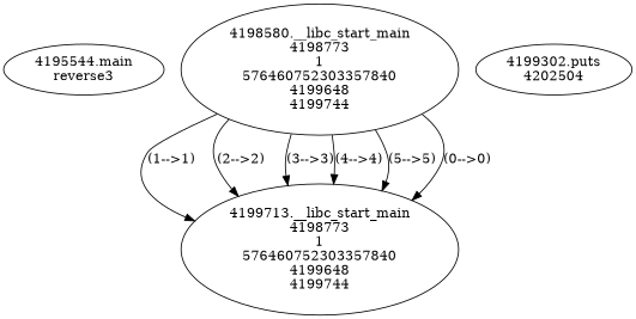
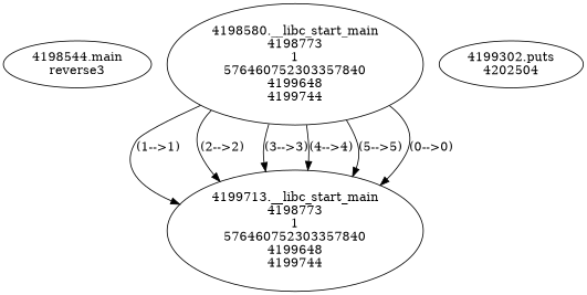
  digraph {
-   n1 [label="4195544.main\nreverse3"]
+   n1 [label="4198544.main\nreverse3"]
    n2 [label="4198580.__libc_start_main\n4198773\n1\n576460752303357840\n4199648\n4199744"]
    n3 [label="4199713.__libc_start_main\n4198773\n1\n576460752303357840\n4199648\n4199744"]
    n4 [label="4199302.puts\n4202504"]
    n2 -> n3 [label="(1-->1)"]
    n2 -> n3 [label="(2-->2)"]
    n2 -> n3 [label="(3-->3)"]
    n2 -> n3 [label="(4-->4)"]
    n2 -> n3 [label="(5-->5)"]
    n2 -> n3 [label="(0-->0)"]
  }
